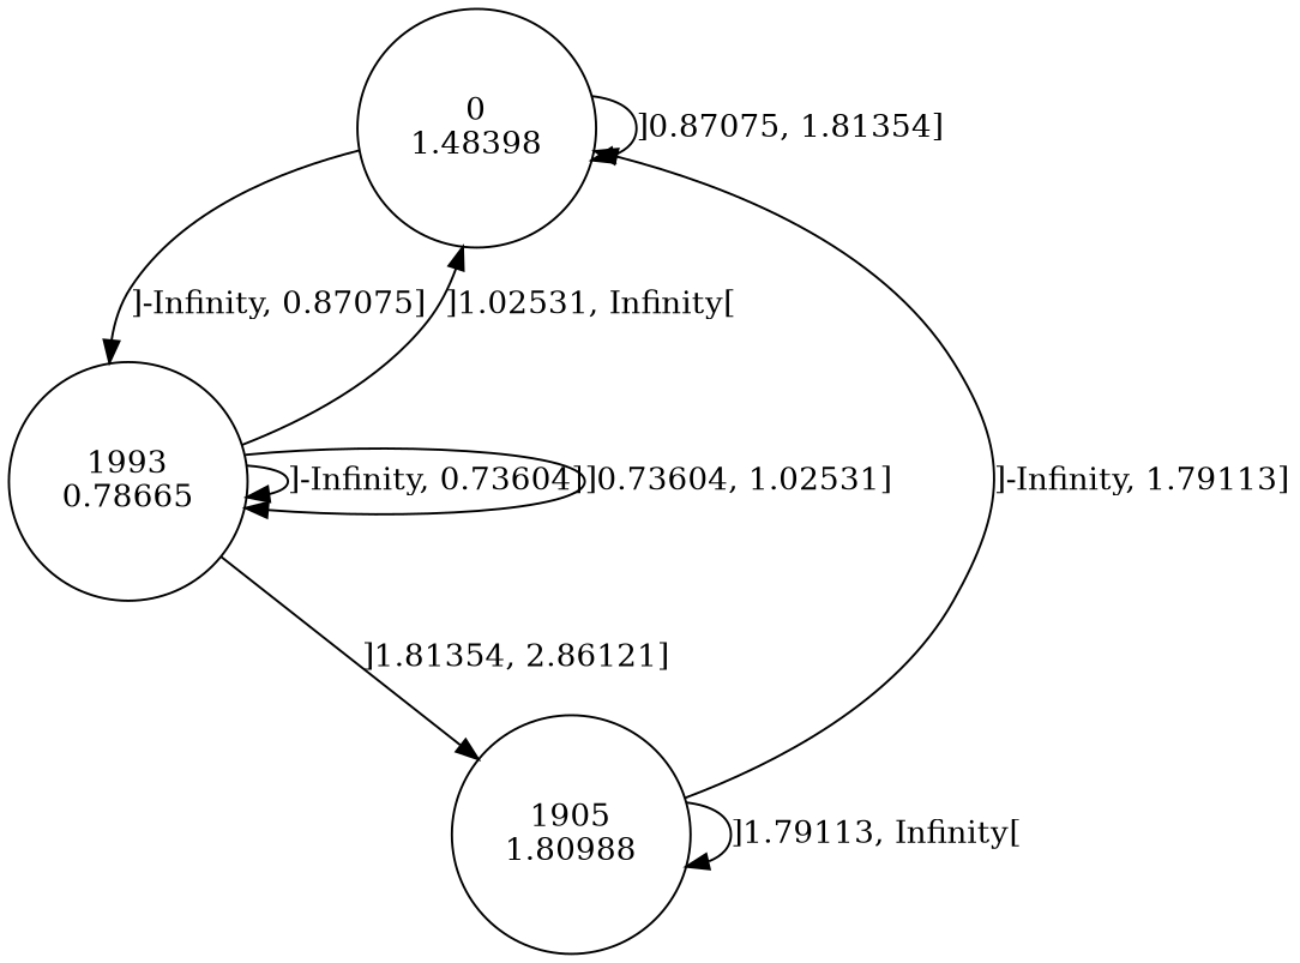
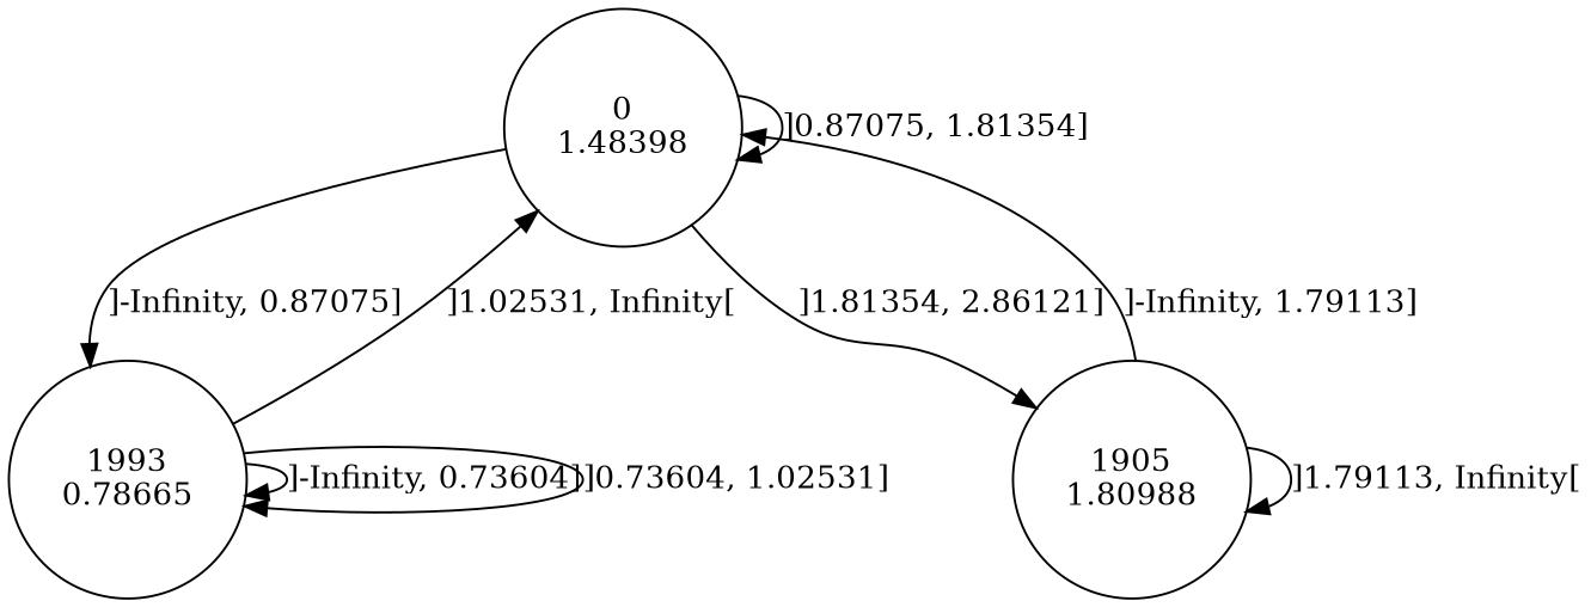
  digraph {
    node [shape=circle]
    n1 [label="0\n1.48398"]
    n2 [label="1993\n0.78665"]
    n3 [label="1905\n1.80988"]
    n1 -> n1 [label="]0.87075, 1.81354]"]
    n1 -> n2 [label="]-Infinity, 0.87075]"]
-   n2 -> n3 [label="]1.81354, 2.86121]"]
+   n1 -> n3 [label="]1.81354, 2.86121]"]
    n2 -> n1 [label="]1.02531, Infinity["]
    n2 -> n2 [label="]-Infinity, 0.73604]"]
    n2 -> n2 [label="]0.73604, 1.02531]"]
    n3 -> n1 [label="]-Infinity, 1.79113]"]
    n3 -> n3 [label="]1.79113, Infinity["]
  }
